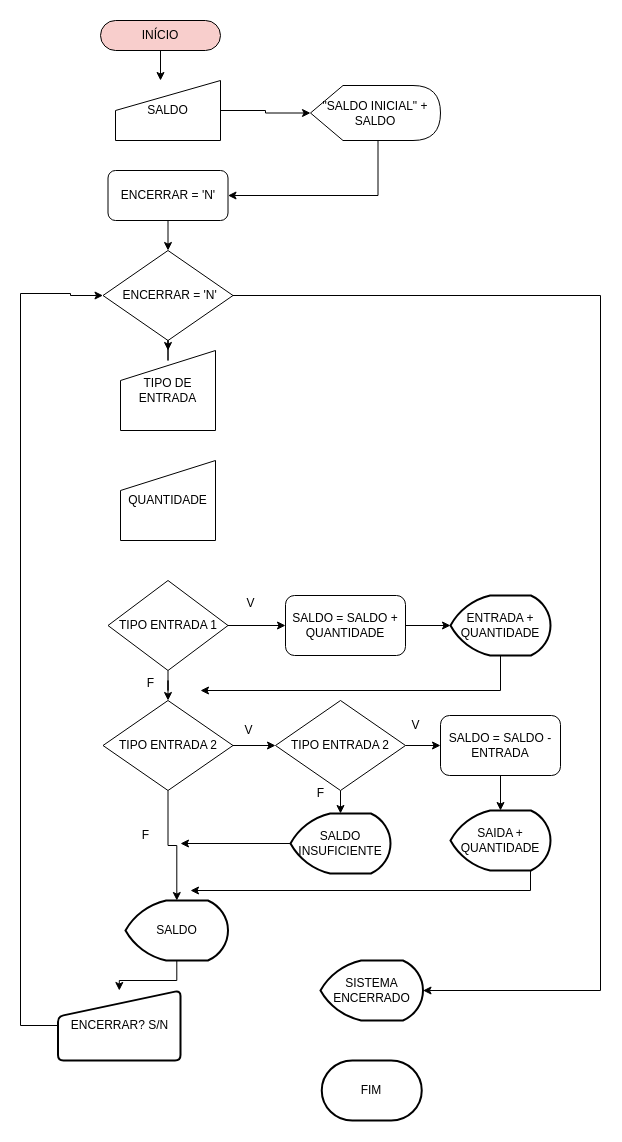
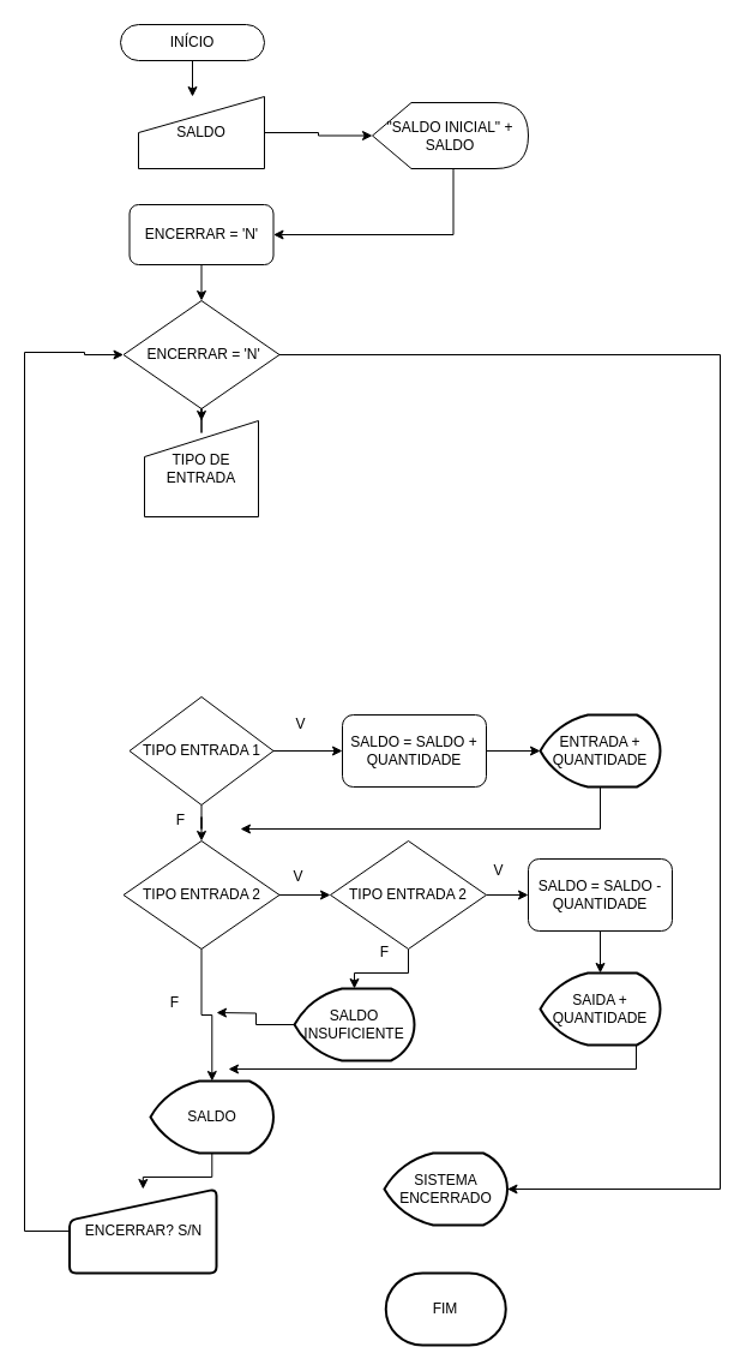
  <mxCell id="0" />
  <mxCell id="1" parent="0" />
  <mxCell id="2" value="" style="edgeStyle=orthogonalEdgeStyle;rounded=0;orthogonalLoop=1;jettySize=auto;html=1;" edge="1" parent="1" source="3" target="5"><mxGeometry relative="1" as="geometry"><Array as="points"><mxPoint x="160" y="80" /><mxPoint x="160" y="80" /></Array></mxGeometry></mxCell>
- <mxCell id="3" value="INÍCIO" style="rounded=1;whiteSpace=wrap;html=1;arcSize=50;fillColor=#f8cecc;" vertex="1" parent="1"><mxGeometry x="100" y="20" width="120" height="30" as="geometry" /></mxCell>
+ <mxCell id="3" value="INÍCIO" style="rounded=1;whiteSpace=wrap;html=1;arcSize=50;" vertex="1" parent="1"><mxGeometry x="100" y="20" width="120" height="30" as="geometry" /></mxCell>
  <mxCell id="4" value="" style="edgeStyle=orthogonalEdgeStyle;rounded=0;orthogonalLoop=1;jettySize=auto;html=1;" edge="1" parent="1" source="5" target="7"><mxGeometry relative="1" as="geometry" /></mxCell>
  <mxCell id="5" value="SALDO" style="shape=manualInput;whiteSpace=wrap;html=1;" vertex="1" parent="1"><mxGeometry x="115" y="80" width="105" height="60" as="geometry" /></mxCell>
  <mxCell id="6" value="" style="edgeStyle=orthogonalEdgeStyle;rounded=0;orthogonalLoop=1;jettySize=auto;html=1;entryX=1;entryY=0.5;entryDx=0;entryDy=0;exitX=0;exitY=0;exitDx=67.5;exitDy=55;exitPerimeter=0;" edge="1" parent="1" source="7" target="9"><mxGeometry relative="1" as="geometry"><mxPoint x="370" y="180" as="targetPoint" /></mxGeometry></mxCell>
  <mxCell id="7" value="&quot;SALDO INICIAL&quot; + SALDO" style="shape=display;whiteSpace=wrap;html=1;" vertex="1" parent="1"><mxGeometry x="310" y="85" width="130" height="55" as="geometry" /></mxCell>
  <mxCell id="8" value="" style="edgeStyle=orthogonalEdgeStyle;rounded=0;orthogonalLoop=1;jettySize=auto;html=1;" edge="1" parent="1" source="9" target="12"><mxGeometry relative="1" as="geometry"><Array as="points"><mxPoint x="165" y="310" /><mxPoint x="165" y="310" /></Array></mxGeometry></mxCell>
  <mxCell id="9" value="ENCERRAR = 'N'" style="rounded=1;whiteSpace=wrap;html=1;" vertex="1" parent="1"><mxGeometry x="107.5" y="170" width="120" height="50" as="geometry" /></mxCell>
  <mxCell id="10" value="" style="edgeStyle=orthogonalEdgeStyle;rounded=0;orthogonalLoop=1;jettySize=auto;html=1;" edge="1" parent="1" source="12" target="13"><mxGeometry relative="1" as="geometry" /></mxCell>
  <mxCell id="11" value="" style="edgeStyle=orthogonalEdgeStyle;rounded=0;orthogonalLoop=1;jettySize=auto;html=1;entryX=1;entryY=0.5;entryDx=0;entryDy=0;entryPerimeter=0;" edge="1" parent="1" source="12" target="44"><mxGeometry relative="1" as="geometry"><mxPoint x="337.5" y="295" as="targetPoint" /><Array as="points"><mxPoint x="600" y="295" /><mxPoint x="600" y="990" /></Array></mxGeometry></mxCell>
  <mxCell id="12" value="&amp;nbsp;ENCERRAR = 'N'" style="rhombus;whiteSpace=wrap;html=1;" vertex="1" parent="1"><mxGeometry x="102.5" y="250" width="130" height="90" as="geometry" /></mxCell>
  <mxCell id="13" value="TIPO DE ENTRADA" style="shape=manualInput;whiteSpace=wrap;html=1;" vertex="1" parent="1"><mxGeometry x="120" y="350" width="95" height="80" as="geometry" /></mxCell>
- <mxCell id="14" value="QUANTIDADE" style="shape=manualInput;whiteSpace=wrap;html=1;" vertex="1" parent="1"><mxGeometry x="120" y="460" width="95" height="80" as="geometry" /></mxCell>
  <mxCell id="15" value="" style="edgeStyle=orthogonalEdgeStyle;rounded=0;orthogonalLoop=1;jettySize=auto;html=1;" edge="1" parent="1" source="17" target="22"><mxGeometry relative="1" as="geometry" /></mxCell>
  <mxCell id="16" value="" style="edgeStyle=orthogonalEdgeStyle;rounded=0;orthogonalLoop=1;jettySize=auto;html=1;" edge="1" parent="1" source="17" target="20"><mxGeometry relative="1" as="geometry" /></mxCell>
  <mxCell id="17" value="TIPO ENTRADA 1" style="rhombus;whiteSpace=wrap;html=1;" vertex="1" parent="1"><mxGeometry x="107.5" y="580" width="120" height="90" as="geometry" /></mxCell>
  <mxCell id="18" value="" style="edgeStyle=orthogonalEdgeStyle;rounded=0;orthogonalLoop=1;jettySize=auto;html=1;" edge="1" parent="1" source="20" target="28"><mxGeometry relative="1" as="geometry" /></mxCell>
  <mxCell id="19" value="" style="edgeStyle=orthogonalEdgeStyle;rounded=0;orthogonalLoop=1;jettySize=auto;html=1;" edge="1" parent="1" source="20" target="38"><mxGeometry relative="1" as="geometry" /></mxCell>
  <mxCell id="20" value="TIPO ENTRADA 2" style="rhombus;whiteSpace=wrap;html=1;" vertex="1" parent="1"><mxGeometry x="102.5" y="700" width="130" height="90" as="geometry" /></mxCell>
  <mxCell id="21" value="" style="edgeStyle=orthogonalEdgeStyle;rounded=0;orthogonalLoop=1;jettySize=auto;html=1;" edge="1" parent="1" source="22" target="24"><mxGeometry relative="1" as="geometry" /></mxCell>
  <mxCell id="22" value="SALDO = SALDO + QUANTIDADE" style="rounded=1;whiteSpace=wrap;html=1;" vertex="1" parent="1"><mxGeometry x="285" y="595" width="120" height="60" as="geometry" /></mxCell>
  <mxCell id="23" value="" style="edgeStyle=orthogonalEdgeStyle;rounded=0;orthogonalLoop=1;jettySize=auto;html=1;exitX=0.5;exitY=1;exitDx=0;exitDy=0;exitPerimeter=0;" edge="1" parent="1" source="24"><mxGeometry relative="1" as="geometry"><mxPoint x="532" y="760" as="sourcePoint" /><mxPoint x="200" y="690" as="targetPoint" /><Array as="points"><mxPoint x="500" y="690" /><mxPoint x="200" y="690" /></Array></mxGeometry></mxCell>
  <mxCell id="24" value="ENTRADA + QUANTIDADE" style="strokeWidth=2;html=1;shape=mxgraph.flowchart.display;whiteSpace=wrap;" vertex="1" parent="1"><mxGeometry x="450" y="595" width="100" height="60" as="geometry" /></mxCell>
  <mxCell id="25" value="F" style="text;html=1;align=center;verticalAlign=middle;resizable=0;points=[];autosize=1;strokeColor=none;fillColor=none;" vertex="1" parent="1"><mxGeometry x="130" y="820" width="30" height="30" as="geometry" /></mxCell>
  <mxCell id="26" value="" style="edgeStyle=orthogonalEdgeStyle;rounded=0;orthogonalLoop=1;jettySize=auto;html=1;" edge="1" parent="1" source="28" target="30"><mxGeometry relative="1" as="geometry" /></mxCell>
  <mxCell id="27" value="" style="edgeStyle=orthogonalEdgeStyle;rounded=0;orthogonalLoop=1;jettySize=auto;html=1;" edge="1" parent="1" source="28" target="36"><mxGeometry relative="1" as="geometry" /></mxCell>
  <mxCell id="28" value="TIPO ENTRADA 2" style="rhombus;whiteSpace=wrap;html=1;" vertex="1" parent="1"><mxGeometry x="275" y="700" width="130" height="90" as="geometry" /></mxCell>
  <mxCell id="29" value="" style="edgeStyle=orthogonalEdgeStyle;rounded=0;orthogonalLoop=1;jettySize=auto;html=1;" edge="1" parent="1" source="30" target="32"><mxGeometry relative="1" as="geometry" /></mxCell>
- <mxCell id="30" value="SALDO = SALDO - ENTRADA" style="rounded=1;whiteSpace=wrap;html=1;" vertex="1" parent="1"><mxGeometry x="440" y="715" width="120" height="60" as="geometry" /></mxCell>
+ <mxCell id="30" value="SALDO = SALDO - QUANTIDADE" style="rounded=1;whiteSpace=wrap;html=1;" vertex="1" parent="1"><mxGeometry x="440" y="715" width="120" height="60" as="geometry" /></mxCell>
  <mxCell id="31" value="" style="edgeStyle=orthogonalEdgeStyle;rounded=0;orthogonalLoop=1;jettySize=auto;html=1;exitX=0.5;exitY=1;exitDx=0;exitDy=0;exitPerimeter=0;" edge="1" parent="1" source="32"><mxGeometry relative="1" as="geometry"><mxPoint x="480" y="1000" as="sourcePoint" /><mxPoint x="190" y="890" as="targetPoint" /><Array as="points"><mxPoint x="530" y="870" /><mxPoint x="530" y="890" /><mxPoint x="190" y="890" /></Array></mxGeometry></mxCell>
  <mxCell id="32" value="SAIDA + QUANTIDADE" style="strokeWidth=2;html=1;shape=mxgraph.flowchart.display;whiteSpace=wrap;" vertex="1" parent="1"><mxGeometry x="450" y="810" width="100" height="60" as="geometry" /></mxCell>
  <mxCell id="33" value="V" style="text;html=1;align=center;verticalAlign=middle;resizable=0;points=[];autosize=1;strokeColor=none;fillColor=none;" vertex="1" parent="1"><mxGeometry x="232.5" y="715" width="30" height="30" as="geometry" /></mxCell>
  <mxCell id="34" value="V" style="text;html=1;align=center;verticalAlign=middle;resizable=0;points=[];autosize=1;strokeColor=none;fillColor=none;" vertex="1" parent="1"><mxGeometry x="400" y="710" width="30" height="30" as="geometry" /></mxCell>
  <mxCell id="35" value="" style="edgeStyle=orthogonalEdgeStyle;rounded=0;orthogonalLoop=1;jettySize=auto;html=1;" edge="1" parent="1" source="36"><mxGeometry relative="1" as="geometry"><mxPoint x="180" y="843" as="targetPoint" /></mxGeometry></mxCell>
- <mxCell id="36" value="SALDO INSUFICIENTE" style="strokeWidth=2;html=1;shape=mxgraph.flowchart.display;whiteSpace=wrap;" vertex="1" parent="1"><mxGeometry x="290" y="813" width="100" height="60" as="geometry" /></mxCell>
+ <mxCell id="36" value="SALDO INSUFICIENTE" style="strokeWidth=2;html=1;shape=mxgraph.flowchart.display;whiteSpace=wrap;" vertex="1" parent="1"><mxGeometry x="245" y="823" width="100" height="60" as="geometry" /></mxCell>
  <mxCell id="37" value="" style="edgeStyle=orthogonalEdgeStyle;rounded=0;orthogonalLoop=1;jettySize=auto;html=1;" edge="1" parent="1" source="38" target="43"><mxGeometry relative="1" as="geometry" /></mxCell>
  <mxCell id="38" value="SALDO" style="strokeWidth=2;html=1;shape=mxgraph.flowchart.display;whiteSpace=wrap;" vertex="1" parent="1"><mxGeometry x="125" y="900" width="102.5" height="60" as="geometry" /></mxCell>
  <mxCell id="39" value="V" style="text;html=1;align=center;verticalAlign=middle;resizable=0;points=[];autosize=1;strokeColor=none;fillColor=none;" vertex="1" parent="1"><mxGeometry x="235" y="588" width="30" height="30" as="geometry" /></mxCell>
  <mxCell id="40" value="F" style="text;html=1;align=center;verticalAlign=middle;resizable=0;points=[];autosize=1;strokeColor=none;fillColor=none;" vertex="1" parent="1"><mxGeometry x="135" y="668" width="30" height="30" as="geometry" /></mxCell>
  <mxCell id="41" value="F" style="text;html=1;align=center;verticalAlign=middle;resizable=0;points=[];autosize=1;strokeColor=none;fillColor=none;" vertex="1" parent="1"><mxGeometry x="305" y="778" width="30" height="30" as="geometry" /></mxCell>
  <mxCell id="42" value="" style="edgeStyle=orthogonalEdgeStyle;rounded=0;orthogonalLoop=1;jettySize=auto;html=1;entryX=0;entryY=0.5;entryDx=0;entryDy=0;" edge="1" parent="1" source="43" target="12"><mxGeometry relative="1" as="geometry"><mxPoint x="100" y="290" as="targetPoint" /><Array as="points"><mxPoint x="20" y="1025" /><mxPoint x="20" y="293" /><mxPoint x="70" y="293" /><mxPoint x="70" y="295" /></Array></mxGeometry></mxCell>
  <mxCell id="43" value="ENCERRAR? S/N" style="html=1;strokeWidth=2;shape=manualInput;whiteSpace=wrap;rounded=1;size=26;arcSize=11;" vertex="1" parent="1"><mxGeometry x="57.5" y="990" width="122.5" height="70" as="geometry" /></mxCell>
  <mxCell id="44" value="SISTEMA ENCERRADO" style="strokeWidth=2;html=1;shape=mxgraph.flowchart.display;whiteSpace=wrap;" vertex="1" parent="1"><mxGeometry x="320" y="960" width="102.5" height="60" as="geometry" /></mxCell>
  <mxCell id="45" value="FIM" style="strokeWidth=2;html=1;shape=mxgraph.flowchart.terminator;whiteSpace=wrap;" vertex="1" parent="1"><mxGeometry x="321.25" y="1060" width="100" height="60" as="geometry" /></mxCell>
